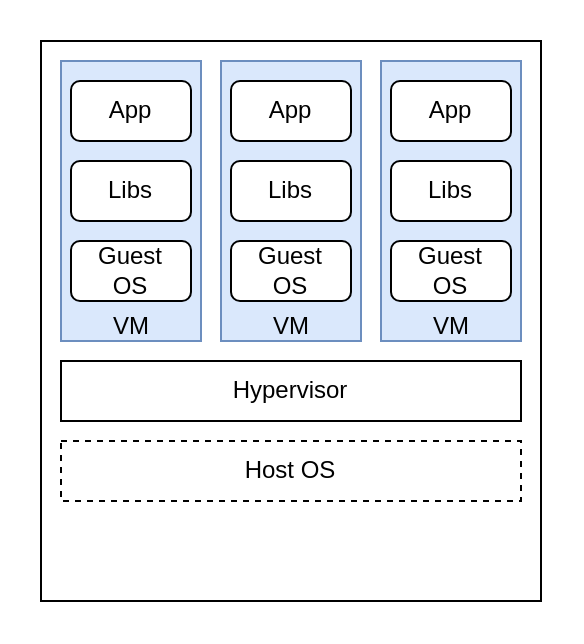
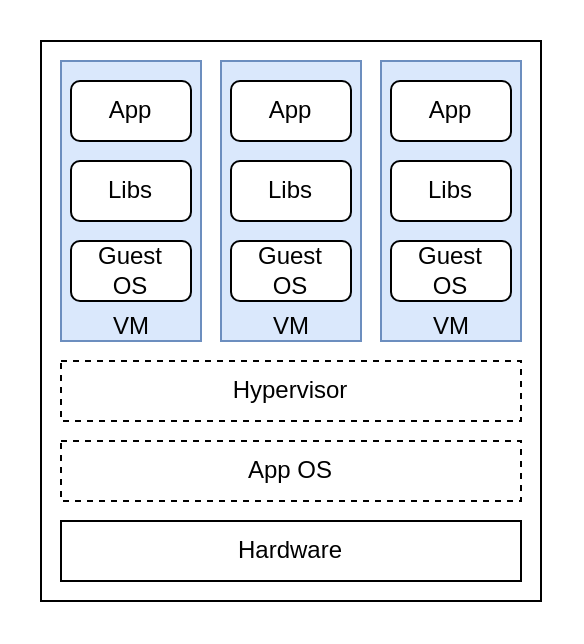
  <mxCell id="0" />
  <mxCell id="1" parent="0" />
  <mxCell id="2" value="" style="rounded=0;whiteSpace=wrap;html=1;fillColor=none;" parent="1" vertex="1"><mxGeometry x="20" y="20" width="250" height="280" as="geometry" /></mxCell>
- <mxCell id="3" value="Hypervisor" style="rounded=0;whiteSpace=wrap;html=1;" parent="1" vertex="1"><mxGeometry x="30" y="180" width="230" height="30" as="geometry" /></mxCell>
+ <mxCell id="3" value="Hypervisor" style="rounded=0;whiteSpace=wrap;html=1;dashed=1;" parent="1" vertex="1"><mxGeometry x="30" y="180" width="230" height="30" as="geometry" /></mxCell>
+ <mxCell id="4" value="&lt;div&gt;Hardware&lt;/div&gt;" style="rounded=0;whiteSpace=wrap;html=1;" parent="1" vertex="1"><mxGeometry x="30" y="260" width="230" height="30" as="geometry" /></mxCell>
  <mxCell id="5" value="" style="rounded=0;whiteSpace=wrap;html=1;fillColor=#dae8fc;strokeColor=#6c8ebf;" parent="1" vertex="1"><mxGeometry x="190" y="30" width="70" height="140" as="geometry" /></mxCell>
  <mxCell id="6" value="&lt;p style=&quot;line-height: 0%;&quot;&gt;&lt;/p&gt;&lt;div&gt;Guest&lt;/div&gt;&lt;div&gt;OS&lt;br&gt;&lt;/div&gt;&lt;p&gt;&lt;/p&gt;" style="rounded=1;whiteSpace=wrap;html=1;" parent="1" vertex="1"><mxGeometry x="195" y="120" width="60" height="30" as="geometry" /></mxCell>
  <mxCell id="7" value="Libs" style="rounded=1;whiteSpace=wrap;html=1;" parent="1" vertex="1"><mxGeometry x="195" y="80" width="60" height="30" as="geometry" /></mxCell>
  <mxCell id="8" value="App" style="rounded=1;whiteSpace=wrap;html=1;" parent="1" vertex="1"><mxGeometry x="195" y="40" width="60" height="30" as="geometry" /></mxCell>
- <mxCell id="9" value="Host OS" style="rounded=0;whiteSpace=wrap;html=1;dashed=1;" parent="1" vertex="1"><mxGeometry x="30" y="220" width="230" height="30" as="geometry" /></mxCell>
+ <mxCell id="9" value="App OS" style="rounded=0;whiteSpace=wrap;html=1;dashed=1;" parent="1" vertex="1"><mxGeometry x="30" y="220" width="230" height="30" as="geometry" /></mxCell>
  <mxCell id="10" value="" style="rounded=0;whiteSpace=wrap;html=1;fillColor=#dae8fc;strokeColor=#6c8ebf;" parent="1" vertex="1"><mxGeometry x="110" y="30" width="70" height="140" as="geometry" /></mxCell>
  <mxCell id="11" value="&lt;div&gt;Guest&lt;/div&gt;&lt;div&gt;OS&lt;br&gt;&lt;/div&gt;" style="rounded=1;whiteSpace=wrap;html=1;" parent="1" vertex="1"><mxGeometry x="115" y="120" width="60" height="30" as="geometry" /></mxCell>
  <mxCell id="12" value="Libs" style="rounded=1;whiteSpace=wrap;html=1;" parent="1" vertex="1"><mxGeometry x="115" y="80" width="60" height="30" as="geometry" /></mxCell>
  <mxCell id="13" value="App" style="rounded=1;whiteSpace=wrap;html=1;" parent="1" vertex="1"><mxGeometry x="115" y="40" width="60" height="30" as="geometry" /></mxCell>
  <mxCell id="14" value="" style="rounded=0;whiteSpace=wrap;html=1;fillColor=#dae8fc;strokeColor=#6c8ebf;" parent="1" vertex="1"><mxGeometry x="30" y="30" width="70" height="140" as="geometry" /></mxCell>
  <mxCell id="15" value="&lt;div&gt;Guest&lt;/div&gt;&lt;div&gt;OS&lt;br&gt;&lt;/div&gt;" style="rounded=1;whiteSpace=wrap;html=1;" parent="1" vertex="1"><mxGeometry x="35" y="120" width="60" height="30" as="geometry" /></mxCell>
  <mxCell id="16" value="Libs" style="rounded=1;whiteSpace=wrap;html=1;" parent="1" vertex="1"><mxGeometry x="35" y="80" width="60" height="30" as="geometry" /></mxCell>
  <mxCell id="17" value="App" style="rounded=1;whiteSpace=wrap;html=1;" parent="1" vertex="1"><mxGeometry x="35" y="40" width="60" height="30" as="geometry" /></mxCell>
  <mxCell id="18" value="VM" style="text;html=1;align=center;verticalAlign=middle;resizable=0;points=[];autosize=1;strokeColor=none;fillColor=none;rounded=0;shadow=0;glass=0;imageAspect=1;resizeHeight=1;resizeWidth=1;spacingTop=0;spacingBottom=5;" parent="1" vertex="1"><mxGeometry x="45" y="150" width="40" height="30" as="geometry" /></mxCell>
  <mxCell id="19" value="VM" style="text;html=1;align=center;verticalAlign=middle;resizable=0;points=[];autosize=1;strokeColor=none;fillColor=none;rounded=0;shadow=0;glass=0;imageAspect=1;resizeHeight=1;resizeWidth=1;spacingTop=0;spacingBottom=5;" parent="1" vertex="1"><mxGeometry x="125" y="150" width="40" height="30" as="geometry" /></mxCell>
  <mxCell id="20" value="VM" style="text;html=1;align=center;verticalAlign=middle;resizable=0;points=[];autosize=1;strokeColor=none;fillColor=none;rounded=0;shadow=0;glass=0;imageAspect=1;resizeHeight=1;resizeWidth=1;spacingTop=0;spacingBottom=5;" parent="1" vertex="1"><mxGeometry x="205" y="150" width="40" height="30" as="geometry" /></mxCell>
